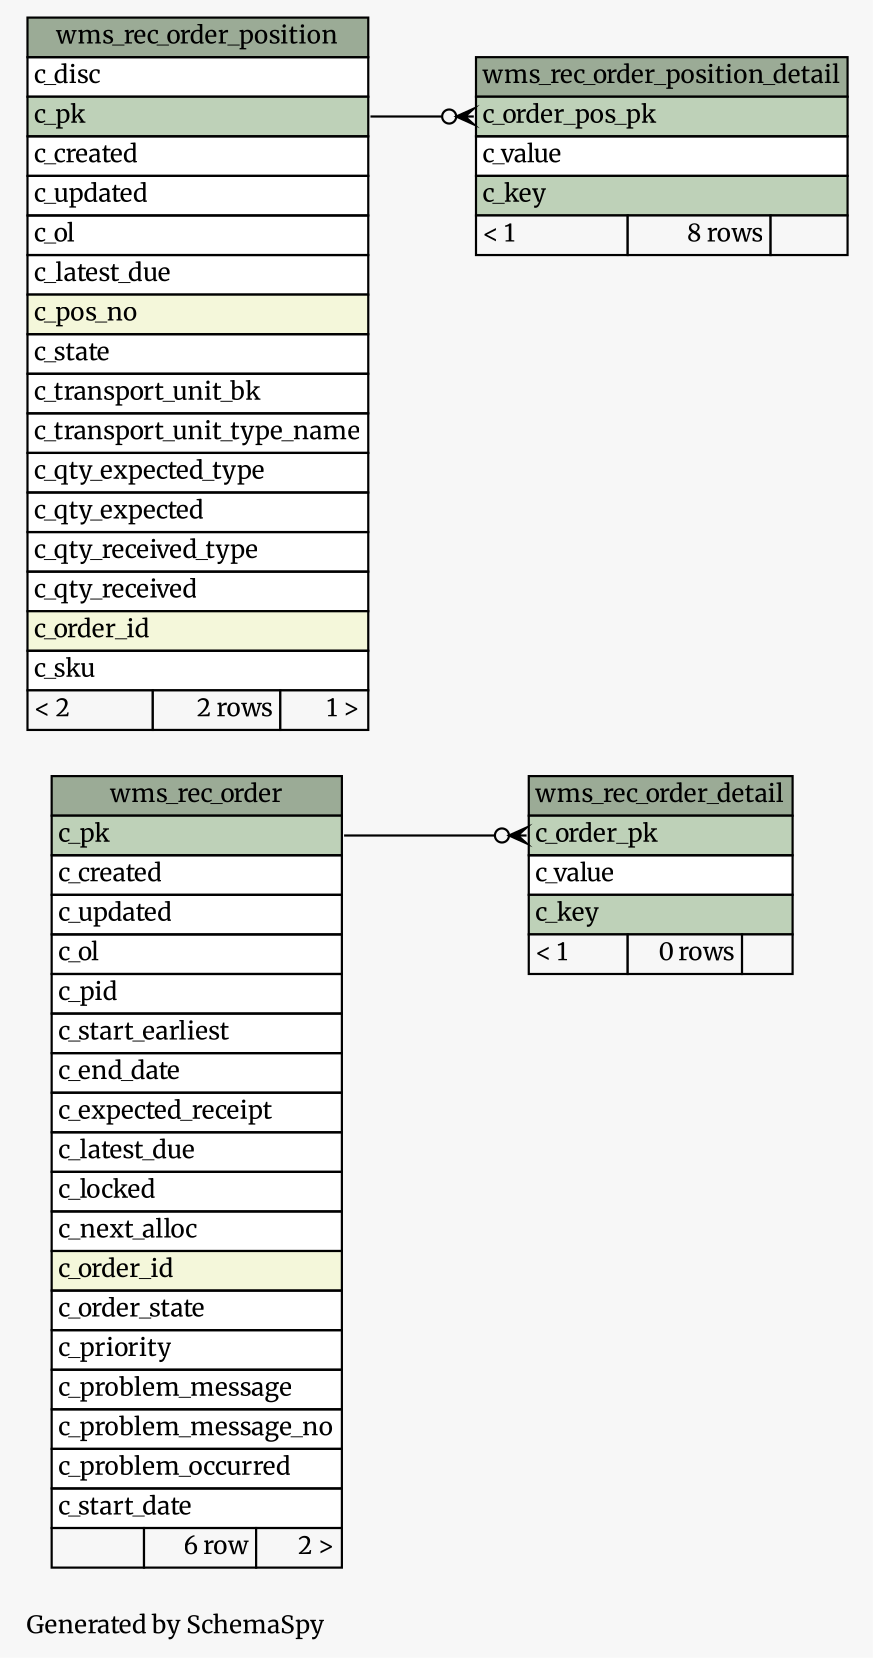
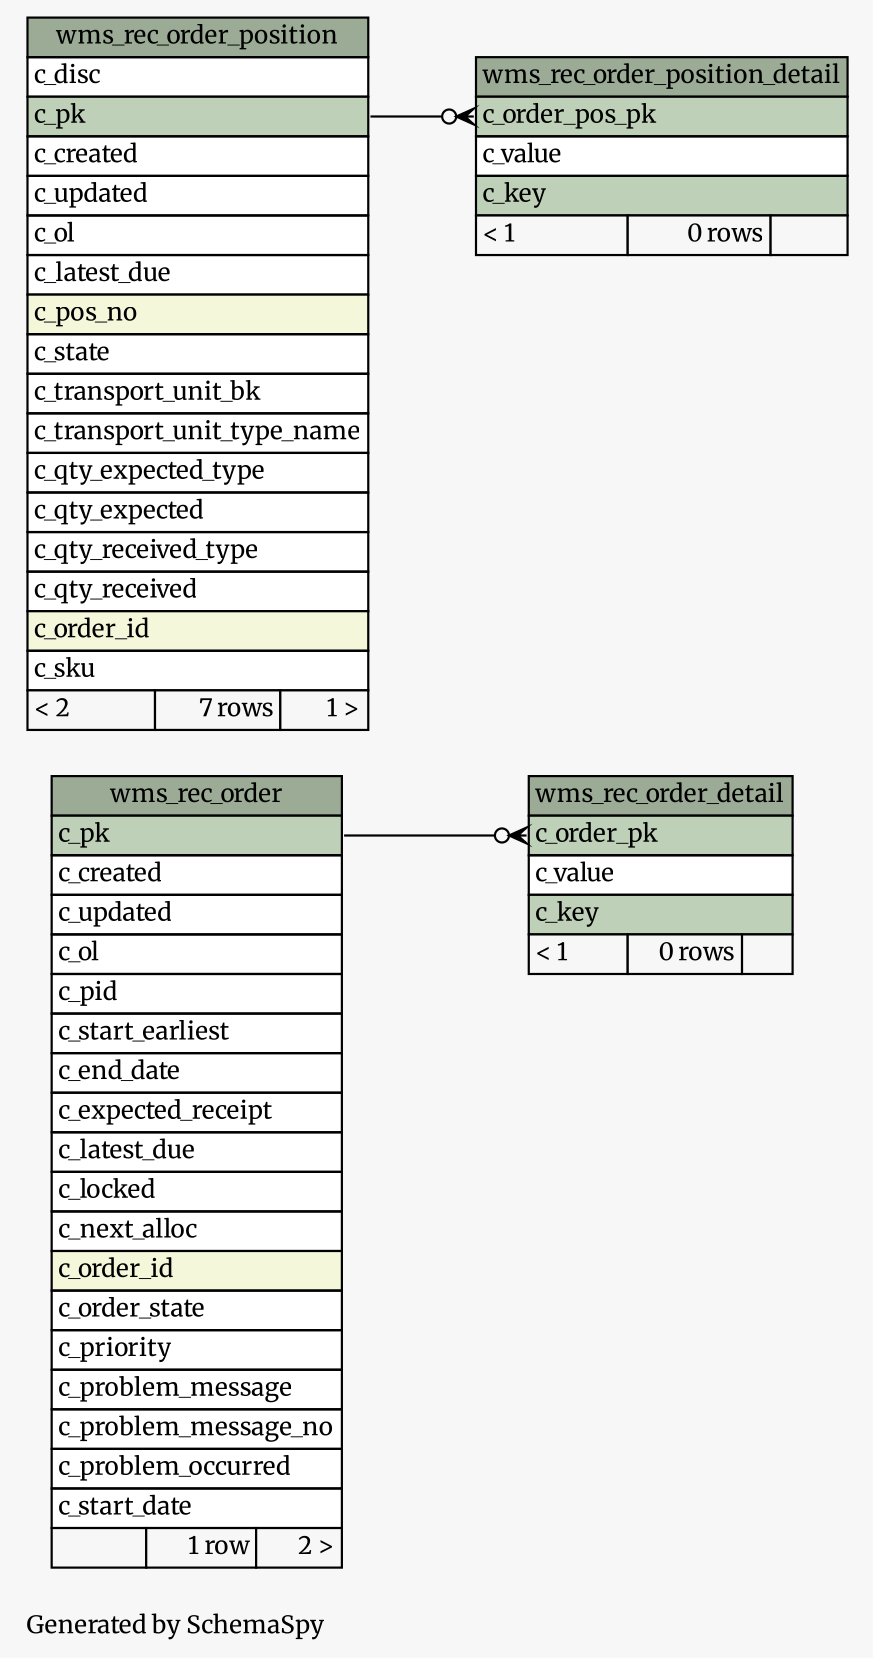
  digraph {
    bgcolor="#f7f7f7"
    fontname=Merriweather
    fontsize=11
    label="\nGenerated by SchemaSpy"
    labeljust=l
    nodesep=0.18
    rankdir=RL
    ranksep=0.46
    node [fontname=Merriweather fontsize=11 shape=plaintext]
    edge [arrowhead=none arrowsize=0.8 arrowtail=crowodot dir=back fontname=Merriweather headport="c_pk:e"]
-   n1 [label=<     <TABLE BORDER="0" CELLBORDER="1" CELLSPACING="0" BGCOLOR="#ffffff">       <TR><TD COLSPAN="3" BGCOLOR="#9bab96" ALIGN="CENTER">wms_rec_order</TD></TR>       <TR><TD PORT="c_pk" COLSPAN="3" BGCOLOR="#bed1b8" ALIGN="LEFT">c_pk</TD></TR>       <TR><TD PORT="c_created" COLSPAN="3" ALIGN="LEFT">c_created</TD></TR>       <TR><TD PORT="c_updated" COLSPAN="3" ALIGN="LEFT">c_updated</TD></TR>       <TR><TD PORT="c_ol" COLSPAN="3" ALIGN="LEFT">c_ol</TD></TR>       <TR><TD PORT="c_pid" COLSPAN="3" ALIGN="LEFT">c_pid</TD></TR>       <TR><TD PORT="c_start_earliest" COLSPAN="3" ALIGN="LEFT">c_start_earliest</TD></TR>       <TR><TD PORT="c_end_date" COLSPAN="3" ALIGN="LEFT">c_end_date</TD></TR>       <TR><TD PORT="c_expected_receipt" COLSPAN="3" ALIGN="LEFT">c_expected_receipt</TD></TR>       <TR><TD PORT="c_latest_due" COLSPAN="3" ALIGN="LEFT">c_latest_due</TD></TR>       <TR><TD PORT="c_locked" COLSPAN="3" ALIGN="LEFT">c_locked</TD></TR>       <TR><TD PORT="c_next_alloc" COLSPAN="3" ALIGN="LEFT">c_next_alloc</TD></TR>       <TR><TD PORT="c_order_id" COLSPAN="3" BGCOLOR="#f4f7da" ALIGN="LEFT">c_order_id</TD></TR>       <TR><TD PORT="c_order_state" COLSPAN="3" ALIGN="LEFT">c_order_state</TD></TR>       <TR><TD PORT="c_priority" COLSPAN="3" ALIGN="LEFT">c_priority</TD></TR>       <TR><TD PORT="c_problem_message" COLSPAN="3" ALIGN="LEFT">c_problem_message</TD></TR>       <TR><TD PORT="c_problem_message_no" COLSPAN="3" ALIGN="LEFT">c_problem_message_no</TD></TR>       <TR><TD PORT="c_problem_occurred" COLSPAN="3" ALIGN="LEFT">c_problem_occurred</TD></TR>       <TR><TD PORT="c_start_date" COLSPAN="3" ALIGN="LEFT">c_start_date</TD></TR>       <TR><TD ALIGN="LEFT" BGCOLOR="#f7f7f7">  </TD><TD ALIGN="RIGHT" BGCOLOR="#f7f7f7">6 row</TD><TD ALIGN="RIGHT" BGCOLOR="#f7f7f7">2 &gt;</TD></TR>     </TABLE>>]
+   n1 [label=<     <TABLE BORDER="0" CELLBORDER="1" CELLSPACING="0" BGCOLOR="#ffffff">       <TR><TD COLSPAN="3" BGCOLOR="#9bab96" ALIGN="CENTER">wms_rec_order</TD></TR>       <TR><TD PORT="c_pk" COLSPAN="3" BGCOLOR="#bed1b8" ALIGN="LEFT">c_pk</TD></TR>       <TR><TD PORT="c_created" COLSPAN="3" ALIGN="LEFT">c_created</TD></TR>       <TR><TD PORT="c_updated" COLSPAN="3" ALIGN="LEFT">c_updated</TD></TR>       <TR><TD PORT="c_ol" COLSPAN="3" ALIGN="LEFT">c_ol</TD></TR>       <TR><TD PORT="c_pid" COLSPAN="3" ALIGN="LEFT">c_pid</TD></TR>       <TR><TD PORT="c_start_earliest" COLSPAN="3" ALIGN="LEFT">c_start_earliest</TD></TR>       <TR><TD PORT="c_end_date" COLSPAN="3" ALIGN="LEFT">c_end_date</TD></TR>       <TR><TD PORT="c_expected_receipt" COLSPAN="3" ALIGN="LEFT">c_expected_receipt</TD></TR>       <TR><TD PORT="c_latest_due" COLSPAN="3" ALIGN="LEFT">c_latest_due</TD></TR>       <TR><TD PORT="c_locked" COLSPAN="3" ALIGN="LEFT">c_locked</TD></TR>       <TR><TD PORT="c_next_alloc" COLSPAN="3" ALIGN="LEFT">c_next_alloc</TD></TR>       <TR><TD PORT="c_order_id" COLSPAN="3" BGCOLOR="#f4f7da" ALIGN="LEFT">c_order_id</TD></TR>       <TR><TD PORT="c_order_state" COLSPAN="3" ALIGN="LEFT">c_order_state</TD></TR>       <TR><TD PORT="c_priority" COLSPAN="3" ALIGN="LEFT">c_priority</TD></TR>       <TR><TD PORT="c_problem_message" COLSPAN="3" ALIGN="LEFT">c_problem_message</TD></TR>       <TR><TD PORT="c_problem_message_no" COLSPAN="3" ALIGN="LEFT">c_problem_message_no</TD></TR>       <TR><TD PORT="c_problem_occurred" COLSPAN="3" ALIGN="LEFT">c_problem_occurred</TD></TR>       <TR><TD PORT="c_start_date" COLSPAN="3" ALIGN="LEFT">c_start_date</TD></TR>       <TR><TD ALIGN="LEFT" BGCOLOR="#f7f7f7">  </TD><TD ALIGN="RIGHT" BGCOLOR="#f7f7f7">1 row</TD><TD ALIGN="RIGHT" BGCOLOR="#f7f7f7">2 &gt;</TD></TR>     </TABLE>>]
    n2 [label=<     <TABLE BORDER="0" CELLBORDER="1" CELLSPACING="0" BGCOLOR="#ffffff">       <TR><TD COLSPAN="3" BGCOLOR="#9bab96" ALIGN="CENTER">wms_rec_order_detail</TD></TR>       <TR><TD PORT="c_order_pk" COLSPAN="3" BGCOLOR="#bed1b8" ALIGN="LEFT">c_order_pk</TD></TR>       <TR><TD PORT="c_value" COLSPAN="3" ALIGN="LEFT">c_value</TD></TR>       <TR><TD PORT="c_key" COLSPAN="3" BGCOLOR="#bed1b8" ALIGN="LEFT">c_key</TD></TR>       <TR><TD ALIGN="LEFT" BGCOLOR="#f7f7f7">&lt; 1</TD><TD ALIGN="RIGHT" BGCOLOR="#f7f7f7">0 rows</TD><TD ALIGN="RIGHT" BGCOLOR="#f7f7f7">  </TD></TR>     </TABLE>>]
-   n3 [label=<     <TABLE BORDER="0" CELLBORDER="1" CELLSPACING="0" BGCOLOR="#ffffff">       <TR><TD COLSPAN="3" BGCOLOR="#9bab96" ALIGN="CENTER">wms_rec_order_position</TD></TR>       <TR><TD PORT="c_disc" COLSPAN="3" ALIGN="LEFT">c_disc</TD></TR>       <TR><TD PORT="c_pk" COLSPAN="3" BGCOLOR="#bed1b8" ALIGN="LEFT">c_pk</TD></TR>       <TR><TD PORT="c_created" COLSPAN="3" ALIGN="LEFT">c_created</TD></TR>       <TR><TD PORT="c_updated" COLSPAN="3" ALIGN="LEFT">c_updated</TD></TR>       <TR><TD PORT="c_ol" COLSPAN="3" ALIGN="LEFT">c_ol</TD></TR>       <TR><TD PORT="c_latest_due" COLSPAN="3" ALIGN="LEFT">c_latest_due</TD></TR>       <TR><TD PORT="c_pos_no" COLSPAN="3" BGCOLOR="#f4f7da" ALIGN="LEFT">c_pos_no</TD></TR>       <TR><TD PORT="c_state" COLSPAN="3" ALIGN="LEFT">c_state</TD></TR>       <TR><TD PORT="c_transport_unit_bk" COLSPAN="3" ALIGN="LEFT">c_transport_unit_bk</TD></TR>       <TR><TD PORT="c_transport_unit_type_name" COLSPAN="3" ALIGN="LEFT">c_transport_unit_type_name</TD></TR>       <TR><TD PORT="c_qty_expected_type" COLSPAN="3" ALIGN="LEFT">c_qty_expected_type</TD></TR>       <TR><TD PORT="c_qty_expected" COLSPAN="3" ALIGN="LEFT">c_qty_expected</TD></TR>       <TR><TD PORT="c_qty_received_type" COLSPAN="3" ALIGN="LEFT">c_qty_received_type</TD></TR>       <TR><TD PORT="c_qty_received" COLSPAN="3" ALIGN="LEFT">c_qty_received</TD></TR>       <TR><TD PORT="c_order_id" COLSPAN="3" BGCOLOR="#f4f7da" ALIGN="LEFT">c_order_id</TD></TR>       <TR><TD PORT="c_sku" COLSPAN="3" ALIGN="LEFT">c_sku</TD></TR>       <TR><TD ALIGN="LEFT" BGCOLOR="#f7f7f7">&lt; 2</TD><TD ALIGN="RIGHT" BGCOLOR="#f7f7f7">2 rows</TD><TD ALIGN="RIGHT" BGCOLOR="#f7f7f7">1 &gt;</TD></TR>     </TABLE>>]
-   n4 [label=<     <TABLE BORDER="0" CELLBORDER="1" CELLSPACING="0" BGCOLOR="#ffffff">       <TR><TD COLSPAN="3" BGCOLOR="#9bab96" ALIGN="CENTER">wms_rec_order_position_detail</TD></TR>       <TR><TD PORT="c_order_pos_pk" COLSPAN="3" BGCOLOR="#bed1b8" ALIGN="LEFT">c_order_pos_pk</TD></TR>       <TR><TD PORT="c_value" COLSPAN="3" ALIGN="LEFT">c_value</TD></TR>       <TR><TD PORT="c_key" COLSPAN="3" BGCOLOR="#bed1b8" ALIGN="LEFT">c_key</TD></TR>       <TR><TD ALIGN="LEFT" BGCOLOR="#f7f7f7">&lt; 1</TD><TD ALIGN="RIGHT" BGCOLOR="#f7f7f7">8 rows</TD><TD ALIGN="RIGHT" BGCOLOR="#f7f7f7">  </TD></TR>     </TABLE>>]
+   n3 [label=<     <TABLE BORDER="0" CELLBORDER="1" CELLSPACING="0" BGCOLOR="#ffffff">       <TR><TD COLSPAN="3" BGCOLOR="#9bab96" ALIGN="CENTER">wms_rec_order_position</TD></TR>       <TR><TD PORT="c_disc" COLSPAN="3" ALIGN="LEFT">c_disc</TD></TR>       <TR><TD PORT="c_pk" COLSPAN="3" BGCOLOR="#bed1b8" ALIGN="LEFT">c_pk</TD></TR>       <TR><TD PORT="c_created" COLSPAN="3" ALIGN="LEFT">c_created</TD></TR>       <TR><TD PORT="c_updated" COLSPAN="3" ALIGN="LEFT">c_updated</TD></TR>       <TR><TD PORT="c_ol" COLSPAN="3" ALIGN="LEFT">c_ol</TD></TR>       <TR><TD PORT="c_latest_due" COLSPAN="3" ALIGN="LEFT">c_latest_due</TD></TR>       <TR><TD PORT="c_pos_no" COLSPAN="3" BGCOLOR="#f4f7da" ALIGN="LEFT">c_pos_no</TD></TR>       <TR><TD PORT="c_state" COLSPAN="3" ALIGN="LEFT">c_state</TD></TR>       <TR><TD PORT="c_transport_unit_bk" COLSPAN="3" ALIGN="LEFT">c_transport_unit_bk</TD></TR>       <TR><TD PORT="c_transport_unit_type_name" COLSPAN="3" ALIGN="LEFT">c_transport_unit_type_name</TD></TR>       <TR><TD PORT="c_qty_expected_type" COLSPAN="3" ALIGN="LEFT">c_qty_expected_type</TD></TR>       <TR><TD PORT="c_qty_expected" COLSPAN="3" ALIGN="LEFT">c_qty_expected</TD></TR>       <TR><TD PORT="c_qty_received_type" COLSPAN="3" ALIGN="LEFT">c_qty_received_type</TD></TR>       <TR><TD PORT="c_qty_received" COLSPAN="3" ALIGN="LEFT">c_qty_received</TD></TR>       <TR><TD PORT="c_order_id" COLSPAN="3" BGCOLOR="#f4f7da" ALIGN="LEFT">c_order_id</TD></TR>       <TR><TD PORT="c_sku" COLSPAN="3" ALIGN="LEFT">c_sku</TD></TR>       <TR><TD ALIGN="LEFT" BGCOLOR="#f7f7f7">&lt; 2</TD><TD ALIGN="RIGHT" BGCOLOR="#f7f7f7">7 rows</TD><TD ALIGN="RIGHT" BGCOLOR="#f7f7f7">1 &gt;</TD></TR>     </TABLE>>]
+   n4 [label=<     <TABLE BORDER="0" CELLBORDER="1" CELLSPACING="0" BGCOLOR="#ffffff">       <TR><TD COLSPAN="3" BGCOLOR="#9bab96" ALIGN="CENTER">wms_rec_order_position_detail</TD></TR>       <TR><TD PORT="c_order_pos_pk" COLSPAN="3" BGCOLOR="#bed1b8" ALIGN="LEFT">c_order_pos_pk</TD></TR>       <TR><TD PORT="c_value" COLSPAN="3" ALIGN="LEFT">c_value</TD></TR>       <TR><TD PORT="c_key" COLSPAN="3" BGCOLOR="#bed1b8" ALIGN="LEFT">c_key</TD></TR>       <TR><TD ALIGN="LEFT" BGCOLOR="#f7f7f7">&lt; 1</TD><TD ALIGN="RIGHT" BGCOLOR="#f7f7f7">0 rows</TD><TD ALIGN="RIGHT" BGCOLOR="#f7f7f7">  </TD></TR>     </TABLE>>]
    n2 -> n1 [tailport="c_order_pk:w"]
    n4 -> n3 [tailport="c_order_pos_pk:w"]
  }
